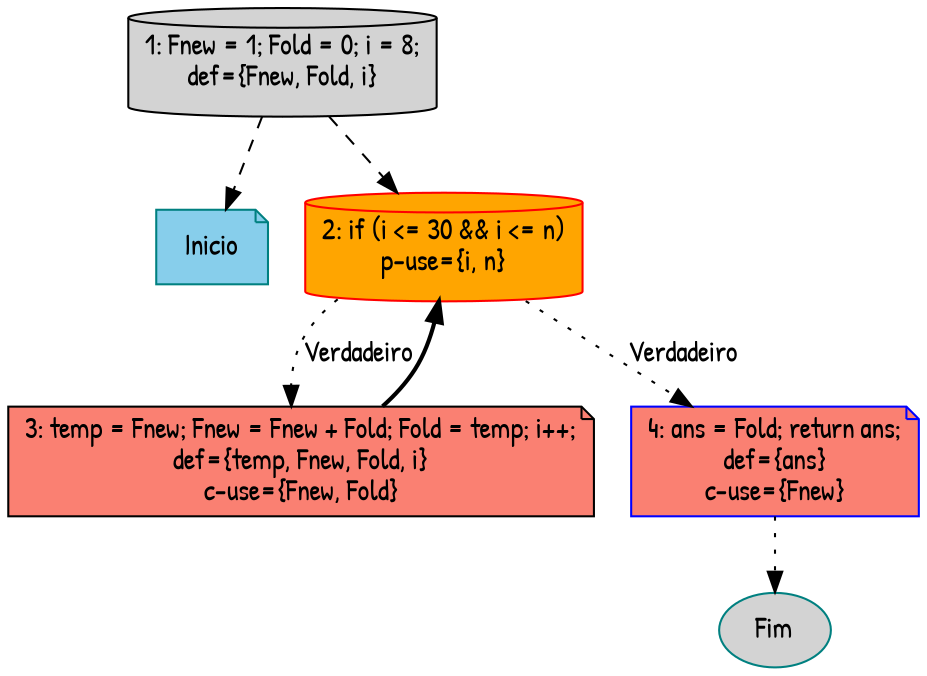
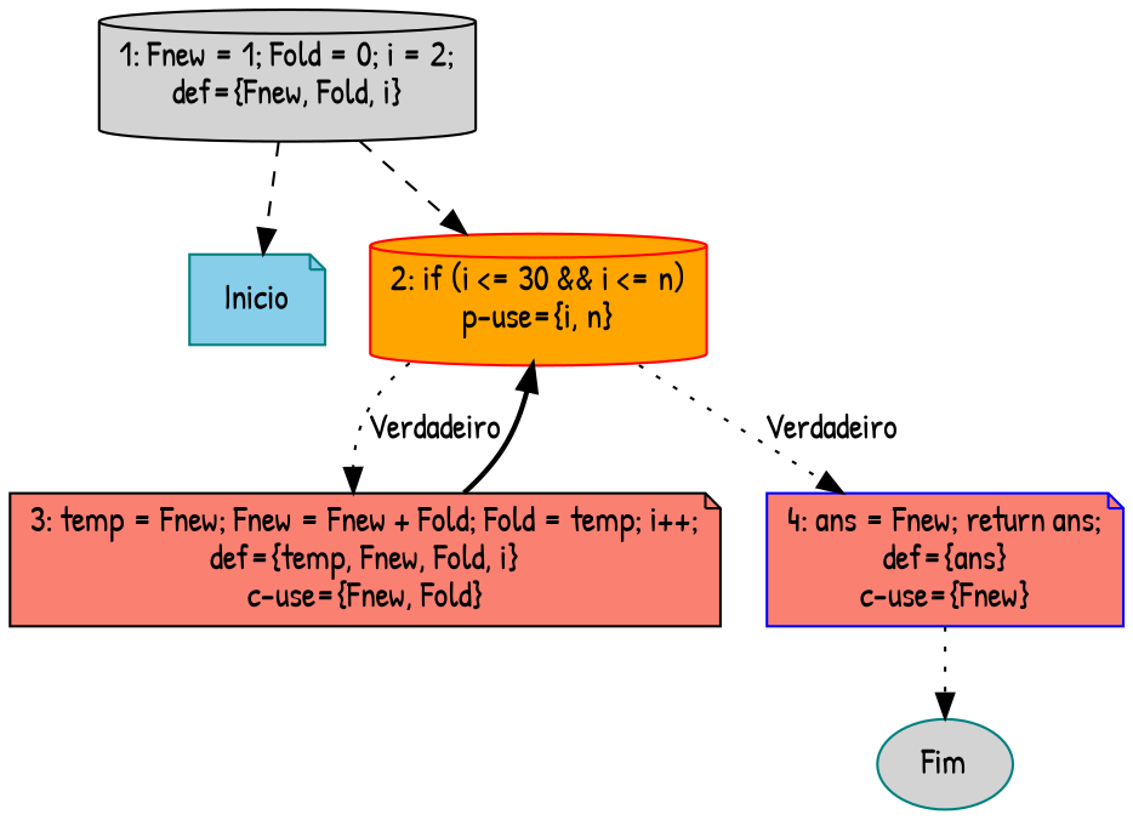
  digraph {
    fontname="Patrick Hand"
    rankdir=TB
    node [color=teal fillcolor=lightgrey fontname="Patrick Hand" shape=note style=filled]
    edge [fontname="Patrick Hand" style=dotted]
    n1 [fillcolor=skyblue label=Inicio]
-   n2 [color=black label="1: Fnew = 1; Fold = 0; i = 8;\ndef={Fnew, Fold, i}" shape=cylinder]
+   n2 [color=black label="1: Fnew = 1; Fold = 0; i = 2;\ndef={Fnew, Fold, i}" shape=cylinder]
    n3 [color=red fillcolor=orange label="2: if (i <= 30 && i <= n)\np-use={i, n}" shape=cylinder]
    n4 [label=Fim shape=ellipse]
    n5 [color=black fillcolor=salmon label="3: temp = Fnew; Fnew = Fnew + Fold; Fold = temp; i++;\ndef={temp, Fnew, Fold, i}\nc-use={Fnew, Fold}"]
-   n6 [color=blue fillcolor=salmon label="4: ans = Fold; return ans;\ndef={ans}\nc-use={Fnew}"]
+   n6 [color=blue fillcolor=salmon label="4: ans = Fnew; return ans;\ndef={ans}\nc-use={Fnew}"]
    n2 -> n1 [style=dashed]
    n2 -> n3 [style=dashed]
    n3 -> n5 [label=Verdadeiro]
    n3 -> n6 [label=Verdadeiro]
    n5 -> n3 [style=bold]
    n6 -> n4
  }
